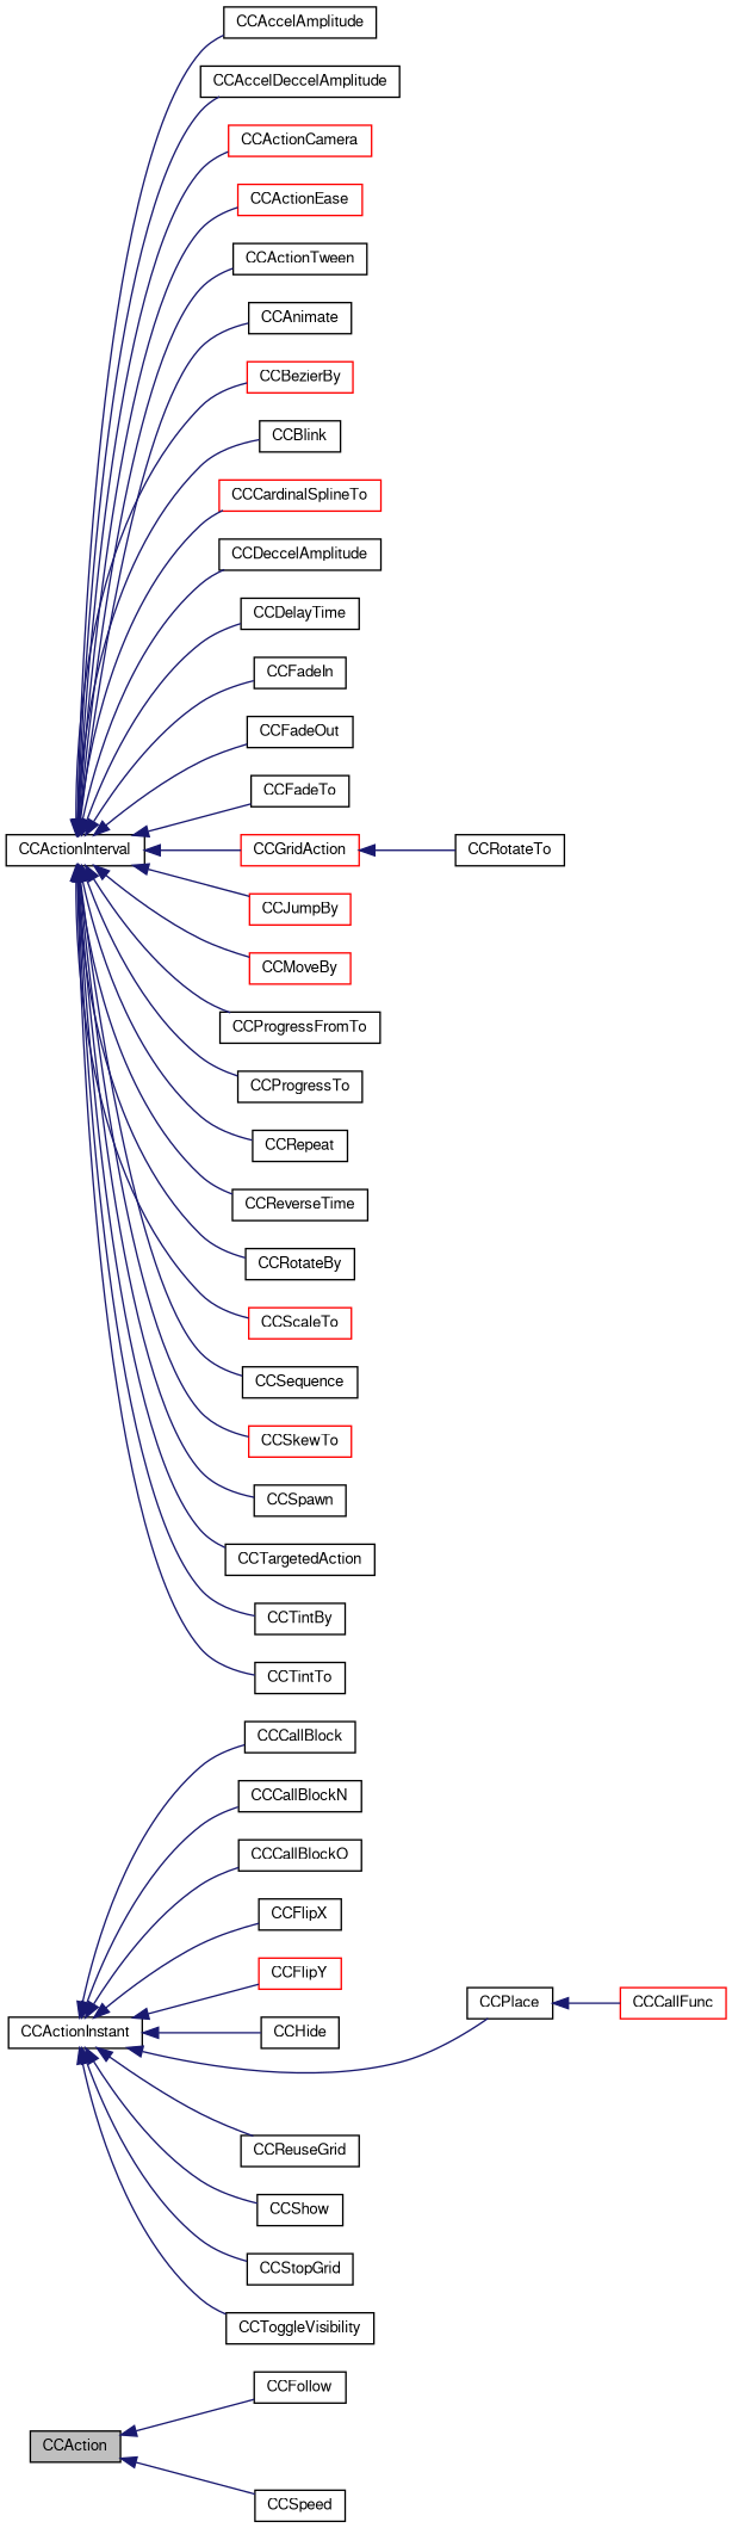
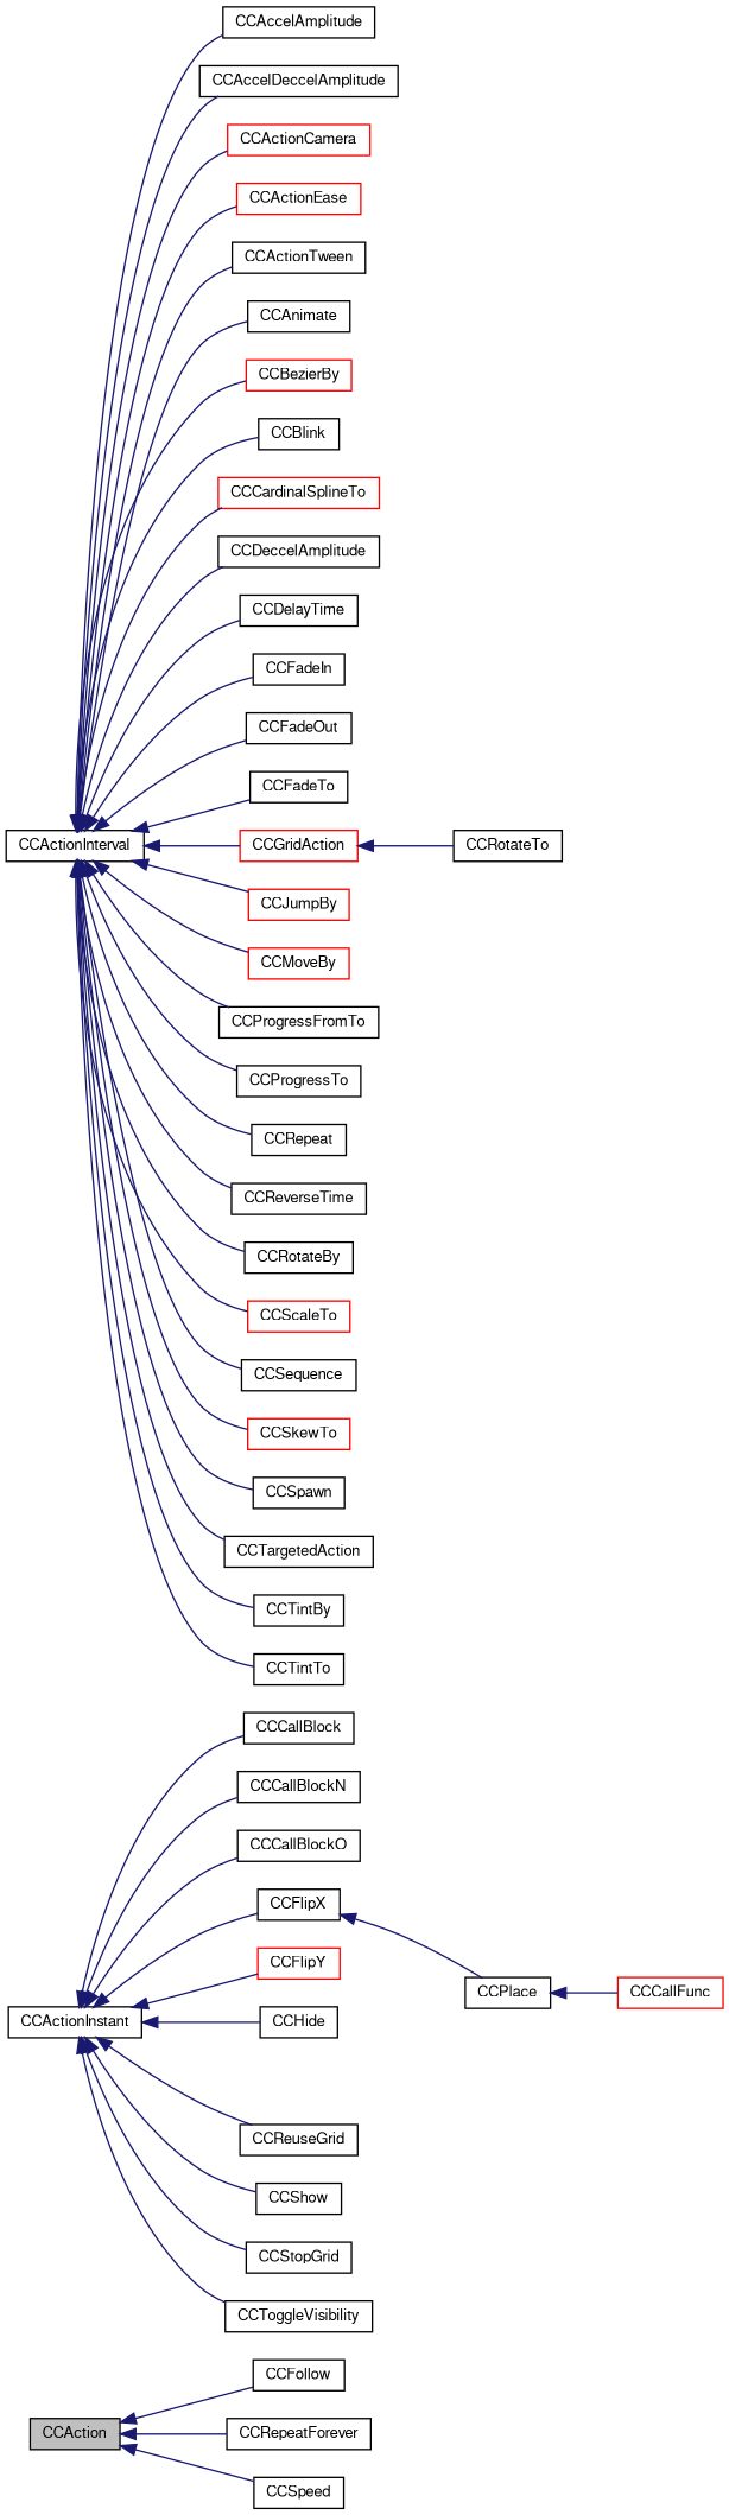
  digraph {
    rankdir=LR
    node [color=black fontname=FreeSans fontsize=10 shape=record]
    edge [color=midnightblue dir=back fontname=FreeSans fontsize=10 labelfontname=FreeSans labelfontsize=10 style=solid]
    n1 [fillcolor=grey75 fontcolor=black height=0.2 label=CCAction style=filled width=0.4]
    n2 [height=0.2 label=CCFollow width=0.4]
+   n3 [height=0.2 label=CCRepeatForever width=0.4]
    n4 [height=0.2 label=CCSpeed width=0.4]
    n5 [height=0.2 label=CCActionInstant width=0.4]
    n6 [height=0.2 label=CCCallBlock width=0.4]
    n7 [height=0.2 label=CCCallBlockN width=0.4]
    n8 [height=0.2 label=CCCallBlockO width=0.4]
    n9 [height=0.2 label=CCFlipX width=0.4]
    n10 [color=red height=0.2 label=CCFlipY width=0.4]
    n11 [height=0.2 label=CCHide width=0.4]
    n12 [height=0.2 label=CCPlace width=0.4]
    n13 [height=0.2 label=CCReuseGrid width=0.4]
    n14 [height=0.2 label=CCShow width=0.4]
    n15 [height=0.2 label=CCStopGrid width=0.4]
    n16 [height=0.2 label=CCToggleVisibility width=0.4]
    n17 [height=0.2 label=CCActionInterval width=0.4]
    n18 [height=0.2 label=CCAccelAmplitude width=0.4]
    n19 [height=0.2 label=CCAccelDeccelAmplitude width=0.4]
    n20 [color=red height=0.2 label=CCActionCamera width=0.4]
    n21 [color=red height=0.2 label=CCActionEase width=0.4]
    n22 [height=0.2 label=CCActionTween width=0.4]
    n23 [height=0.2 label=CCAnimate width=0.4]
    n24 [color=red height=0.2 label=CCBezierBy width=0.4]
    n25 [height=0.2 label=CCBlink width=0.4]
    n26 [color=red height=0.2 label=CCCardinalSplineTo width=0.4]
    n27 [height=0.2 label=CCDeccelAmplitude width=0.4]
    n28 [height=0.2 label=CCDelayTime width=0.4]
    n29 [height=0.2 label=CCFadeIn width=0.4]
    n30 [height=0.2 label=CCFadeOut width=0.4]
    n31 [height=0.2 label=CCFadeTo width=0.4]
    n32 [color=red height=0.2 label=CCGridAction width=0.4]
    n33 [color=red height=0.2 label=CCJumpBy width=0.4]
    n34 [color=red height=0.2 label=CCMoveBy width=0.4]
    n35 [height=0.2 label=CCProgressFromTo width=0.4]
    n36 [height=0.2 label=CCProgressTo width=0.4]
    n37 [height=0.2 label=CCRepeat width=0.4]
    n38 [height=0.2 label=CCReverseTime width=0.4]
    n39 [height=0.2 label=CCRotateBy width=0.4]
    n40 [color=red height=0.2 label=CCScaleTo width=0.4]
    n41 [height=0.2 label=CCSequence width=0.4]
    n42 [color=red height=0.2 label=CCSkewTo width=0.4]
    n43 [height=0.2 label=CCSpawn width=0.4]
    n44 [height=0.2 label=CCTargetedAction width=0.4]
    n45 [height=0.2 label=CCTintBy width=0.4]
    n46 [height=0.2 label=CCTintTo width=0.4]
    n47 [color=red height=0.2 label=CCCallFunc width=0.4]
    n48 [height=0.2 label=CCRotateTo width=0.4]
    n1 -> n2
+   n1 -> n3
    n1 -> n4
    n5 -> n6
    n5 -> n7
    n5 -> n8
    n5 -> n9
    n5 -> n10
    n5 -> n11
-   n5 -> n12
+   n9 -> n12
    n5 -> n13
    n5 -> n14
    n5 -> n15
    n5 -> n16
    n12 -> n47
    n17 -> n18
    n17 -> n19
    n17 -> n20
    n17 -> n21
    n17 -> n22
    n17 -> n23
    n17 -> n24
    n17 -> n25
    n17 -> n26
    n17 -> n27
    n17 -> n28
    n17 -> n29
    n17 -> n30
    n17 -> n31
    n17 -> n32
    n17 -> n33
    n17 -> n34
    n17 -> n35
    n17 -> n36
    n17 -> n37
    n17 -> n38
    n17 -> n39
    n17 -> n40
    n17 -> n41
    n17 -> n42
    n17 -> n43
    n17 -> n44
    n17 -> n45
    n17 -> n46
    n32 -> n48
  }
